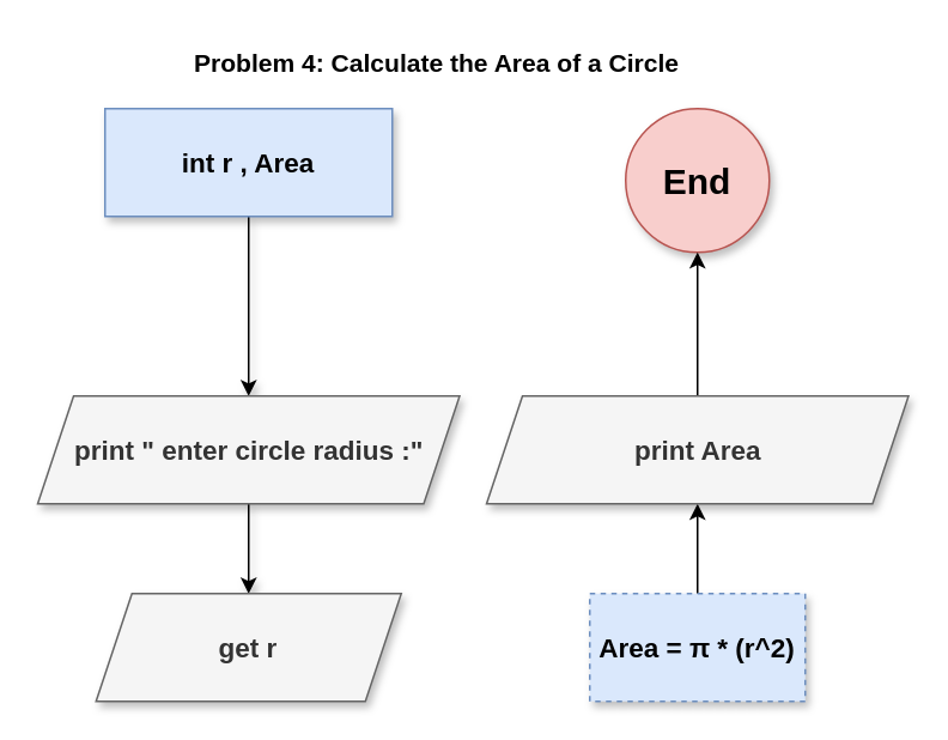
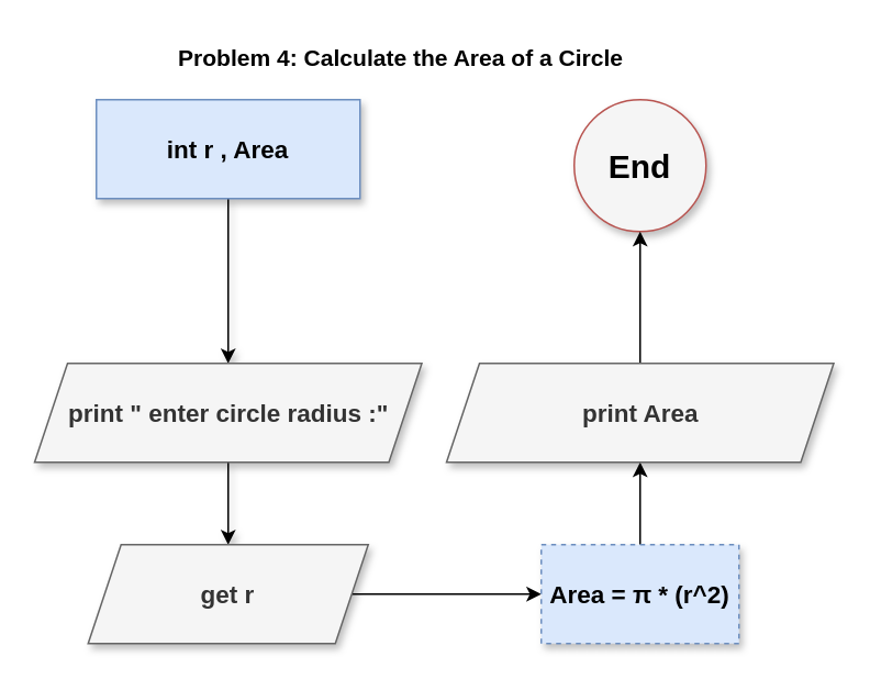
  <mxCell id="0" />
  <mxCell id="1" parent="0" />
  <mxCell id="2" value="" style="edgeStyle=orthogonalEdgeStyle;rounded=0;orthogonalLoop=1;jettySize=auto;html=1;shadow=1;" edge="1" parent="1" source="3" target="5"><mxGeometry relative="1" as="geometry" /></mxCell>
  <mxCell id="3" value="&lt;b&gt;&lt;font&gt;int r , Area&lt;/font&gt;&lt;/b&gt;" style="rounded=0;whiteSpace=wrap;html=1;fillColor=#dae8fc;strokeColor=#6c8ebf;fontSize=15;shadow=1;" vertex="1" parent="1"><mxGeometry x="58" y="60" width="160" height="60" as="geometry" /></mxCell>
  <mxCell id="4" value="" style="edgeStyle=orthogonalEdgeStyle;rounded=0;orthogonalLoop=1;jettySize=auto;html=1;shadow=1;" edge="1" parent="1" source="5" target="7"><mxGeometry relative="1" as="geometry" /></mxCell>
  <mxCell id="5" value="print &quot; enter circle radius :&quot;" style="shape=parallelogram;perimeter=parallelogramPerimeter;whiteSpace=wrap;html=1;fixedSize=1;fillColor=#f5f5f5;strokeColor=#666666;fontColor=#333333;rounded=0;fontSize=15;fontStyle=1;shadow=1;" vertex="1" parent="1"><mxGeometry x="20.5" y="220" width="235" height="60" as="geometry" /></mxCell>
+ <mxCell id="6" value="" style="edgeStyle=orthogonalEdgeStyle;rounded=0;orthogonalLoop=1;jettySize=auto;html=1;" edge="1" parent="1" source="7" target="11"><mxGeometry relative="1" as="geometry" /></mxCell>
  <mxCell id="7" value="get r" style="shape=parallelogram;perimeter=parallelogramPerimeter;whiteSpace=wrap;html=1;fixedSize=1;fillColor=#f5f5f5;strokeColor=#666666;fontColor=#333333;rounded=0;fontSize=15;fontStyle=1;shadow=1;" vertex="1" parent="1"><mxGeometry x="53" y="330" width="170" height="60" as="geometry" /></mxCell>
  <mxCell id="8" value="&lt;h3&gt;&lt;p&gt;&lt;/p&gt;&lt;/h3&gt;&lt;h3&gt;&lt;p&gt;&lt;/p&gt;&lt;/h3&gt;&lt;h3&gt;&lt;p&gt;&lt;/p&gt;&lt;/h3&gt;&lt;h3&gt;&lt;strong&gt;Problem 4: Calculate the Area of a Circle&lt;/strong&gt;&lt;/h3&gt;&lt;p&gt;&lt;/p&gt;" style="text;html=1;align=center;verticalAlign=middle;whiteSpace=wrap;rounded=0;" vertex="1" parent="1"><mxGeometry x="73" y="20" width="340" height="30" as="geometry" /></mxCell>
- <mxCell id="9" value="&lt;font style=&quot;font-size: 20px;&quot;&gt;&lt;b style=&quot;&quot;&gt;End&lt;/b&gt;&lt;/font&gt;" style="ellipse;whiteSpace=wrap;html=1;aspect=fixed;fillColor=#f8cecc;strokeColor=#b85450;shadow=1;" vertex="1" parent="1"><mxGeometry x="348" y="60" width="80" height="80" as="geometry" /></mxCell>
+ <mxCell id="9" value="&lt;font style=&quot;font-size: 20px;&quot;&gt;&lt;b style=&quot;&quot;&gt;End&lt;/b&gt;&lt;/font&gt;" style="ellipse;whiteSpace=wrap;html=1;aspect=fixed;fillColor=#f5f5f5;strokeColor=#b85450;shadow=1;" vertex="1" parent="1"><mxGeometry x="348" y="60" width="80" height="80" as="geometry" /></mxCell>
  <mxCell id="10" value="" style="edgeStyle=orthogonalEdgeStyle;rounded=0;orthogonalLoop=1;jettySize=auto;html=1;" edge="1" parent="1" source="11" target="13"><mxGeometry relative="1" as="geometry" /></mxCell>
  <mxCell id="11" value="Area = π * (r^2)" style="whiteSpace=wrap;html=1;fontSize=15;fillColor=#dae8fc;strokeColor=#6c8ebf;rounded=0;fontStyle=1;shadow=1;dashed=1;" vertex="1" parent="1"><mxGeometry x="328" y="330" width="120" height="60" as="geometry" /></mxCell>
  <mxCell id="12" value="" style="edgeStyle=orthogonalEdgeStyle;rounded=0;orthogonalLoop=1;jettySize=auto;html=1;" edge="1" parent="1" source="13" target="9"><mxGeometry relative="1" as="geometry" /></mxCell>
  <mxCell id="13" value="print Area" style="shape=parallelogram;perimeter=parallelogramPerimeter;whiteSpace=wrap;html=1;fixedSize=1;fillColor=#f5f5f5;strokeColor=#666666;fontColor=#333333;rounded=0;fontSize=15;fontStyle=1;shadow=1;" vertex="1" parent="1"><mxGeometry x="270.5" y="220" width="235" height="60" as="geometry" /></mxCell>
